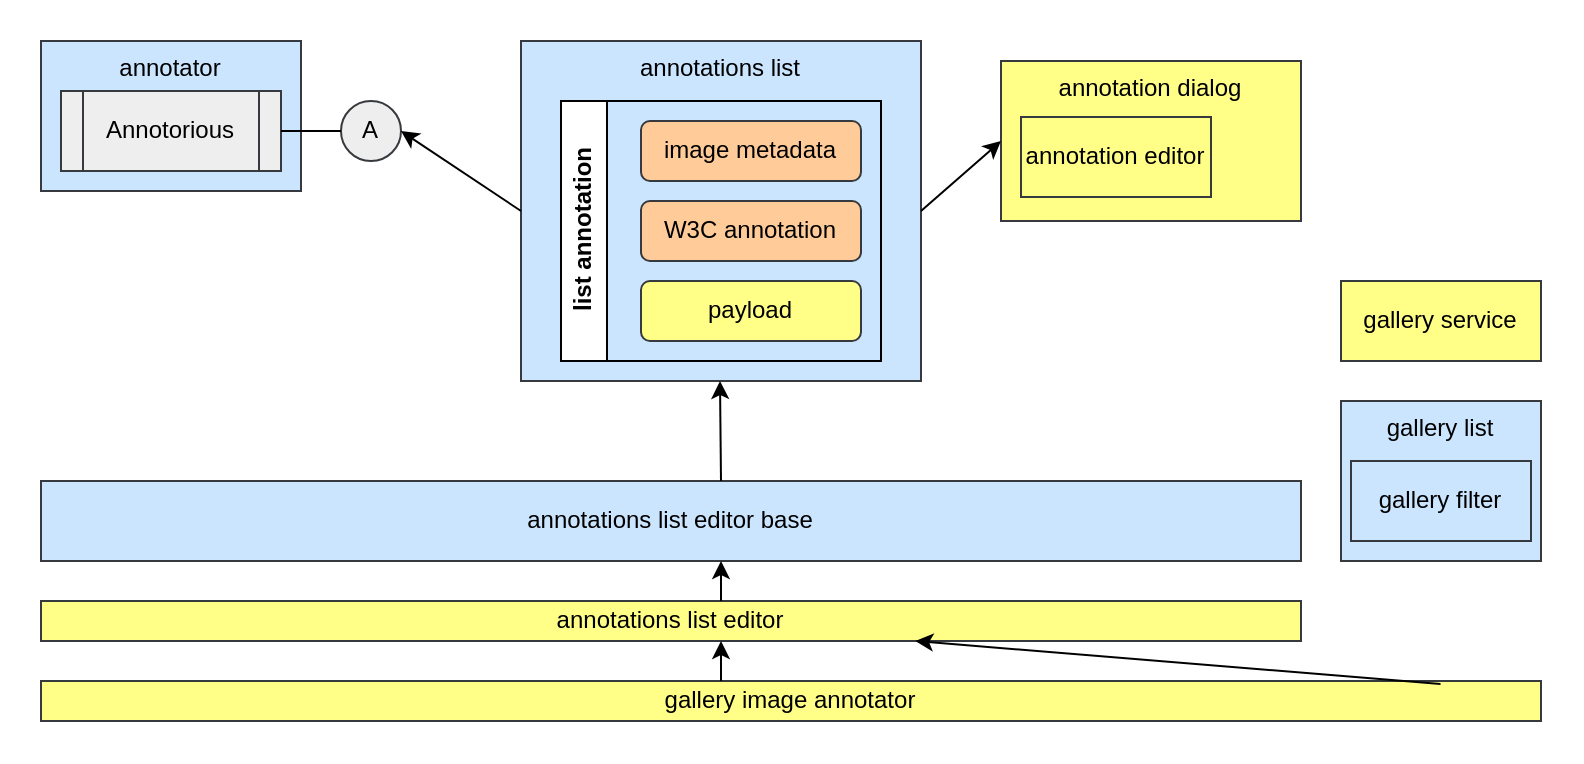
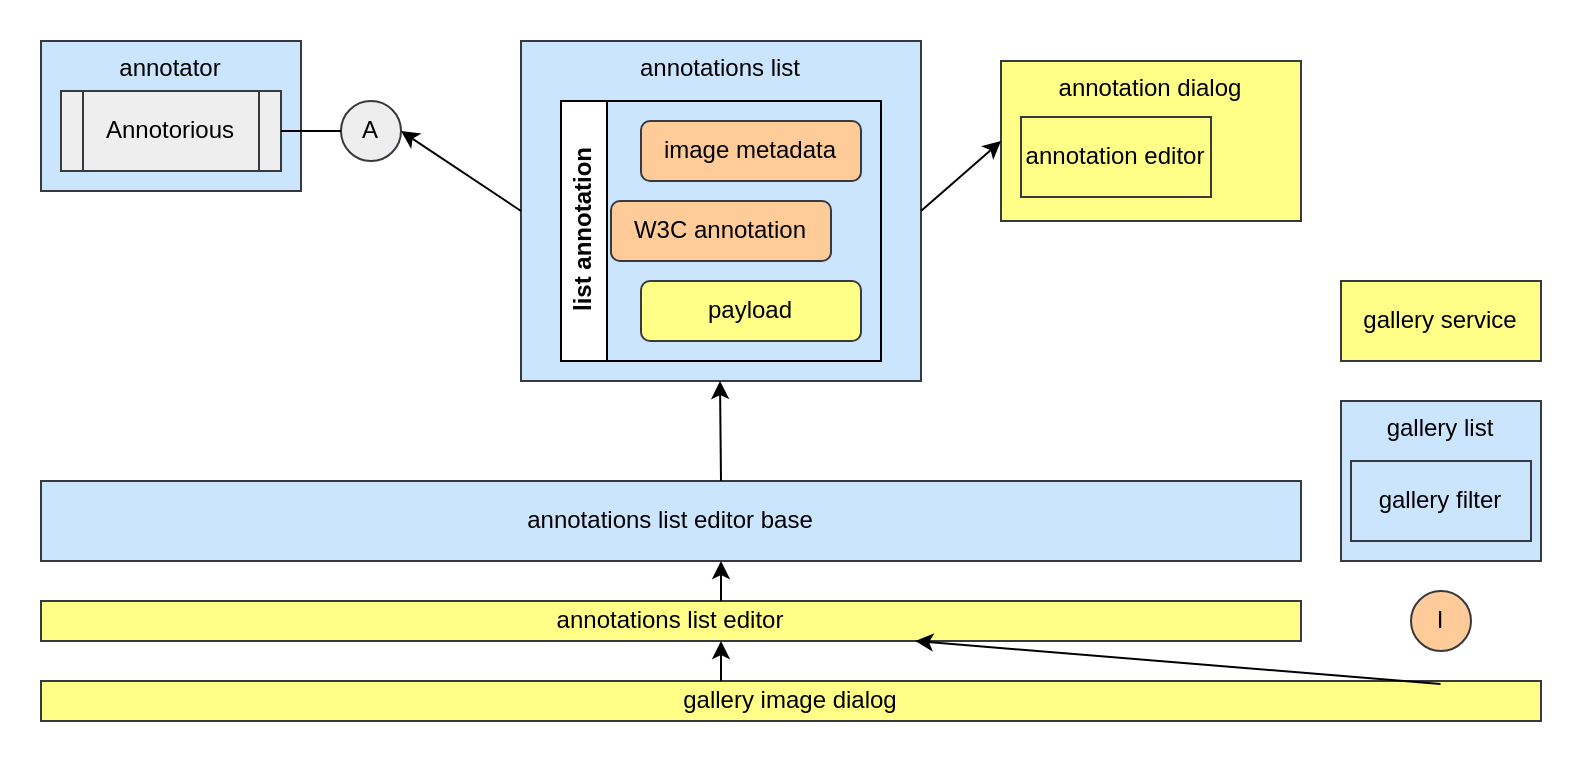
  <mxCell id="0" />
  <mxCell id="1" parent="0" />
  <mxCell id="2" value="annotation dialog" style="rounded=0;whiteSpace=wrap;html=1;align=center;verticalAlign=top;fillColor=#ffff88;strokeColor=#36393d;" vertex="1" parent="1"><mxGeometry x="500" y="30" width="150" height="80" as="geometry" /></mxCell>
  <mxCell id="3" value="annotator" style="rounded=0;whiteSpace=wrap;html=1;align=center;verticalAlign=top;fillColor=#cce5ff;strokeColor=#36393d;" vertex="1" parent="1"><mxGeometry x="20" y="20" width="130" height="75" as="geometry" /></mxCell>
  <mxCell id="4" value="Annotorious" style="shape=process;whiteSpace=wrap;html=1;backgroundOutline=1;fillColor=#eeeeee;strokeColor=#36393d;" vertex="1" parent="1"><mxGeometry x="30" y="45" width="110" height="40" as="geometry" /></mxCell>
  <mxCell id="5" value="annotations list" style="rounded=0;whiteSpace=wrap;html=1;align=center;verticalAlign=top;fillColor=#cce5ff;strokeColor=#36393d;" vertex="1" parent="1"><mxGeometry x="260" y="20" width="200" height="170" as="geometry" /></mxCell>
  <mxCell id="6" value="A" style="ellipse;whiteSpace=wrap;html=1;aspect=fixed;fillColor=#eeeeee;strokeColor=#36393d;" vertex="1" parent="1"><mxGeometry x="170" y="50" width="30" height="30" as="geometry" /></mxCell>
  <mxCell id="7" value="" style="endArrow=none;html=1;rounded=0;entryX=0;entryY=0.5;entryDx=0;entryDy=0;exitX=1;exitY=0.5;exitDx=0;exitDy=0;" edge="1" parent="1" source="4" target="6"><mxGeometry width="50" height="50" relative="1" as="geometry"><mxPoint x="150" y="315" as="sourcePoint" /><mxPoint x="200" y="265" as="targetPoint" /></mxGeometry></mxCell>
  <mxCell id="8" value="list annotation" style="swimlane;horizontal=0;whiteSpace=wrap;html=1;" vertex="1" parent="1"><mxGeometry x="280" y="50" width="160" height="130" as="geometry" /></mxCell>
  <mxCell id="9" value="image metadata" style="rounded=1;whiteSpace=wrap;html=1;fillColor=#ffcc99;strokeColor=#36393d;" vertex="1" parent="8"><mxGeometry x="40" y="10" width="110" height="30" as="geometry" /></mxCell>
- <mxCell id="10" value="W3C annotation" style="rounded=1;whiteSpace=wrap;html=1;fillColor=#ffcc99;strokeColor=#36393d;" vertex="1" parent="8"><mxGeometry x="40" y="50" width="110" height="30" as="geometry" /></mxCell>
+ <mxCell id="10" value="W3C annotation" style="rounded=1;whiteSpace=wrap;html=1;fillColor=#ffcc99;strokeColor=#36393d;" vertex="1" parent="8"><mxGeometry x="25" y="50" width="110" height="30" as="geometry" /></mxCell>
  <mxCell id="11" value="payload" style="rounded=1;whiteSpace=wrap;html=1;fillColor=#ffff88;strokeColor=#36393d;" vertex="1" parent="8"><mxGeometry x="40" y="90" width="110" height="30" as="geometry" /></mxCell>
  <mxCell id="12" value="" style="endArrow=classic;html=1;rounded=0;entryX=1;entryY=0.5;entryDx=0;entryDy=0;exitX=0;exitY=0.5;exitDx=0;exitDy=0;" edge="1" parent="1" source="5" target="6"><mxGeometry width="50" height="50" relative="1" as="geometry"><mxPoint x="380" y="340" as="sourcePoint" /><mxPoint x="430" y="290" as="targetPoint" /></mxGeometry></mxCell>
  <mxCell id="13" value="annotation editor" style="rounded=0;whiteSpace=wrap;html=1;align=center;verticalAlign=middle;fillColor=#ffff88;strokeColor=#36393d;" vertex="1" parent="1"><mxGeometry x="510" y="58" width="95" height="40" as="geometry" /></mxCell>
  <mxCell id="14" value="" style="endArrow=classic;html=1;rounded=0;entryX=0;entryY=0.5;entryDx=0;entryDy=0;exitX=1;exitY=0.5;exitDx=0;exitDy=0;" edge="1" parent="1" source="5" target="2"><mxGeometry width="50" height="50" relative="1" as="geometry"><mxPoint x="380" y="340" as="sourcePoint" /><mxPoint x="430" y="290" as="targetPoint" /></mxGeometry></mxCell>
  <mxCell id="15" value="annotations list editor base" style="rounded=0;whiteSpace=wrap;html=1;align=center;verticalAlign=middle;fillColor=#cce5ff;strokeColor=#36393d;" vertex="1" parent="1"><mxGeometry x="20" y="240" width="630" height="40" as="geometry" /></mxCell>
  <mxCell id="16" value="annotations list editor" style="rounded=0;whiteSpace=wrap;html=1;align=center;verticalAlign=middle;fillColor=#ffff88;strokeColor=#36393d;" vertex="1" parent="1"><mxGeometry x="20" y="300" width="630" height="20" as="geometry" /></mxCell>
  <mxCell id="17" value="" style="endArrow=classic;html=1;rounded=0;entryX=0.5;entryY=1;entryDx=0;entryDy=0;" edge="1" parent="1"><mxGeometry width="50" height="50" relative="1" as="geometry"><mxPoint x="360" y="240" as="sourcePoint" /><mxPoint x="359.5" y="190" as="targetPoint" /></mxGeometry></mxCell>
  <mxCell id="18" value="" style="endArrow=classic;html=1;rounded=0;" edge="1" parent="1"><mxGeometry width="50" height="50" relative="1" as="geometry"><mxPoint x="360" y="300" as="sourcePoint" /><mxPoint x="360" y="280" as="targetPoint" /></mxGeometry></mxCell>
- <mxCell id="19" value="gallery image annotator" style="rounded=0;whiteSpace=wrap;html=1;align=center;verticalAlign=middle;fillColor=#ffff88;strokeColor=#36393d;" vertex="1" parent="1"><mxGeometry x="20" y="340" width="750" height="20" as="geometry" /></mxCell>
+ <mxCell id="19" value="gallery image dialog" style="rounded=0;whiteSpace=wrap;html=1;align=center;verticalAlign=middle;fillColor=#ffff88;strokeColor=#36393d;" vertex="1" parent="1"><mxGeometry x="20" y="340" width="750" height="20" as="geometry" /></mxCell>
  <mxCell id="20" value="" style="endArrow=classic;html=1;rounded=0;" edge="1" parent="1"><mxGeometry width="50" height="50" relative="1" as="geometry"><mxPoint x="360" y="340" as="sourcePoint" /><mxPoint x="360" y="320" as="targetPoint" /></mxGeometry></mxCell>
  <mxCell id="21" value="gallery list" style="rounded=0;whiteSpace=wrap;html=1;fillColor=#cce5ff;strokeColor=#36393d;verticalAlign=top;" vertex="1" parent="1"><mxGeometry x="670" y="200" width="100" height="80" as="geometry" /></mxCell>
  <mxCell id="22" value="" style="endArrow=classic;html=1;rounded=0;exitX=0.933;exitY=0.075;exitDx=0;exitDy=0;exitPerimeter=0;" edge="1" parent="1" source="19" target="16"><mxGeometry width="50" height="50" relative="1" as="geometry"><mxPoint x="440" y="330" as="sourcePoint" /><mxPoint x="490" y="280" as="targetPoint" /></mxGeometry></mxCell>
+ <mxCell id="23" value="I" style="ellipse;whiteSpace=wrap;html=1;aspect=fixed;fillColor=#ffcc99;strokeColor=#36393d;" vertex="1" parent="1"><mxGeometry x="705" y="295" width="30" height="30" as="geometry" /></mxCell>
  <mxCell id="24" value="gallery filter" style="rounded=0;whiteSpace=wrap;html=1;fillColor=#cce5ff;strokeColor=#36393d;" vertex="1" parent="1"><mxGeometry x="675" y="230" width="90" height="40" as="geometry" /></mxCell>
  <mxCell id="25" value="gallery service" style="rounded=0;whiteSpace=wrap;html=1;align=center;verticalAlign=middle;fillColor=#ffff88;strokeColor=#36393d;" vertex="1" parent="1"><mxGeometry x="670" y="140" width="100" height="40" as="geometry" /></mxCell>
